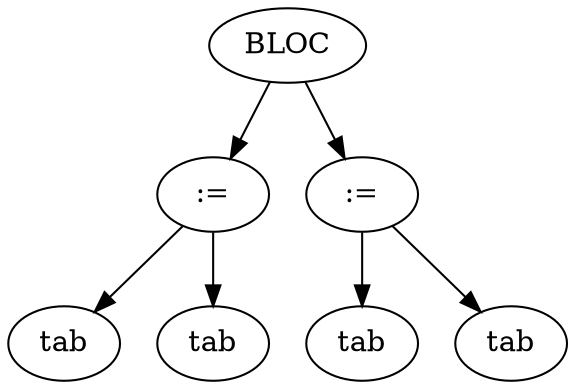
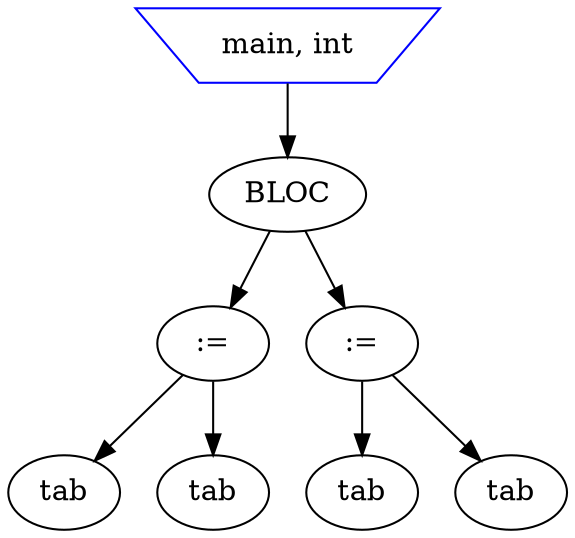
  digraph {
    node [shape=ellipse]
+   n1 [color=blue label="main, int" shape=invtrapezium]
    n2 [color=black label=BLOC]
    n3 [label=":="]
    n4 [label=":="]
    n5 [label=tab]
    n6 [label=tab]
    n7 [label=tab]
    n8 [label=tab]
+   n1 -> n2
    n2 -> n3
    n2 -> n4
    n3 -> n5
    n3 -> n6
    n4 -> n7
    n4 -> n8
  }
